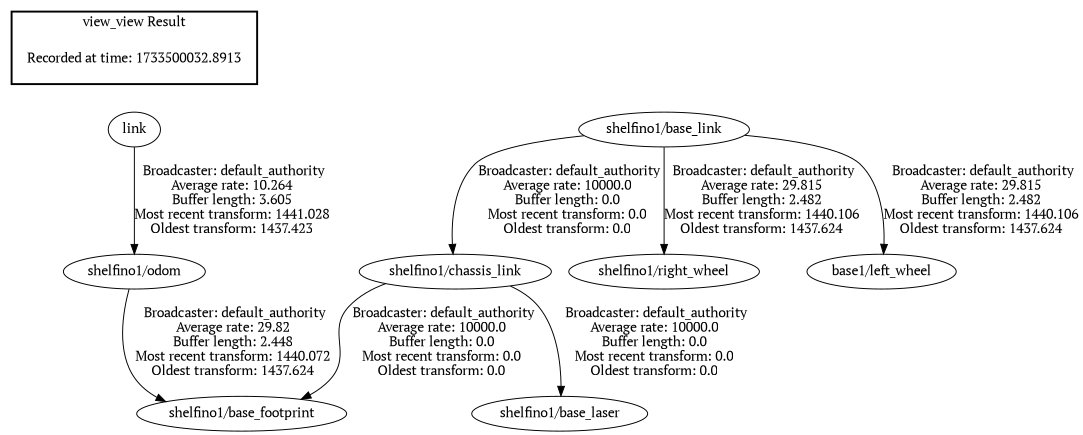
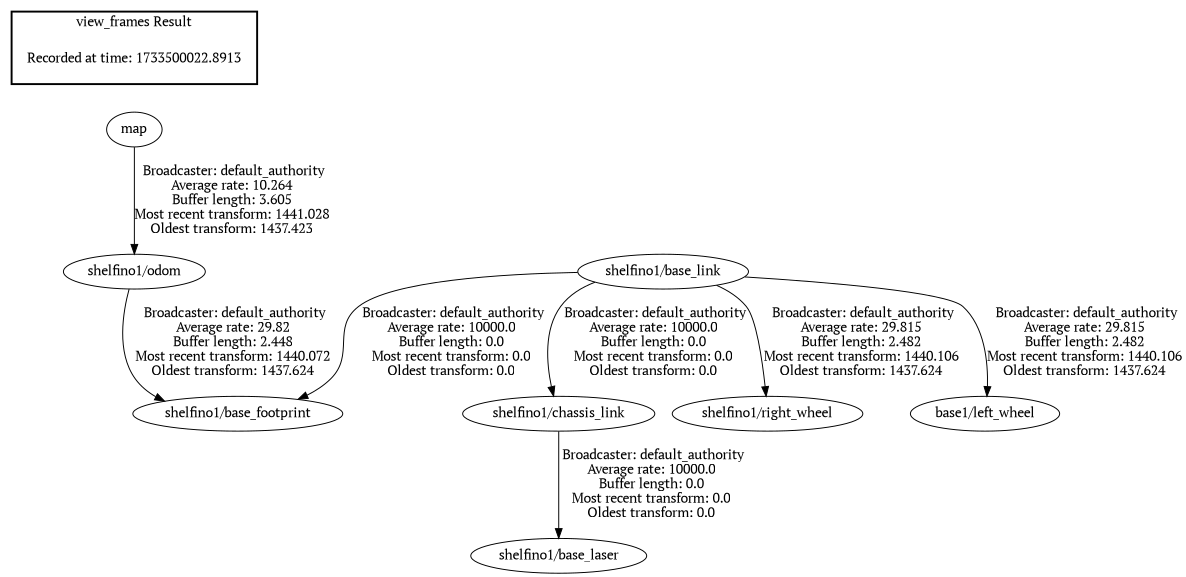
  digraph {
    fontname="PT Serif"
    node [fontname="PT Serif"]
    edge [fontname="PT Serif"]
-   "Recorded at time: 1733500032.8913" [shape=plaintext]
-   map [label=link]
+   "Recorded at time: 1733500032.8913" [shape=plaintext label="Recorded at time: 1733500022.8913"]
+   map
    "shelfino1/odom"
    "shelfino1/base_footprint"
    "shelfino1/base_link"
    "shelfino1/chassis_link"
    "shelfino1/right_wheel"
    n8 [label="base1/left_wheel"]
    "shelfino1/base_laser"
    subgraph cluster_1 {
      color=black
-     label="view_view Result"
+     label="view_frames Result"
      style=bold
      "Recorded at time: 1733500032.8913"
    }
    "Recorded at time: 1733500032.8913" -> map [style=invis]
    map -> "shelfino1/odom" [label=" Broadcaster: default_authority\nAverage rate: 10.264\nBuffer length: 3.605\nMost recent transform: 1441.028\nOldest transform: 1437.423\n"]
    "shelfino1/odom" -> "shelfino1/base_footprint" [label=" Broadcaster: default_authority\nAverage rate: 29.82\nBuffer length: 2.448\nMost recent transform: 1440.072\nOldest transform: 1437.624\n"]
-   "shelfino1/chassis_link" -> "shelfino1/base_footprint" [label=" Broadcaster: default_authority\nAverage rate: 10000.0\nBuffer length: 0.0\nMost recent transform: 0.0\nOldest transform: 0.0\n"]
+   "shelfino1/base_link" -> "shelfino1/base_footprint" [label=" Broadcaster: default_authority\nAverage rate: 10000.0\nBuffer length: 0.0\nMost recent transform: 0.0\nOldest transform: 0.0\n"]
    "shelfino1/base_link" -> "shelfino1/chassis_link" [label=" Broadcaster: default_authority\nAverage rate: 10000.0\nBuffer length: 0.0\nMost recent transform: 0.0\nOldest transform: 0.0\n"]
    "shelfino1/base_link" -> "shelfino1/right_wheel" [label=" Broadcaster: default_authority\nAverage rate: 29.815\nBuffer length: 2.482\nMost recent transform: 1440.106\nOldest transform: 1437.624\n"]
    "shelfino1/base_link" -> n8 [label=" Broadcaster: default_authority\nAverage rate: 29.815\nBuffer length: 2.482\nMost recent transform: 1440.106\nOldest transform: 1437.624\n"]
    "shelfino1/chassis_link" -> "shelfino1/base_laser" [label=" Broadcaster: default_authority\nAverage rate: 10000.0\nBuffer length: 0.0\nMost recent transform: 0.0\nOldest transform: 0.0\n"]
  }
